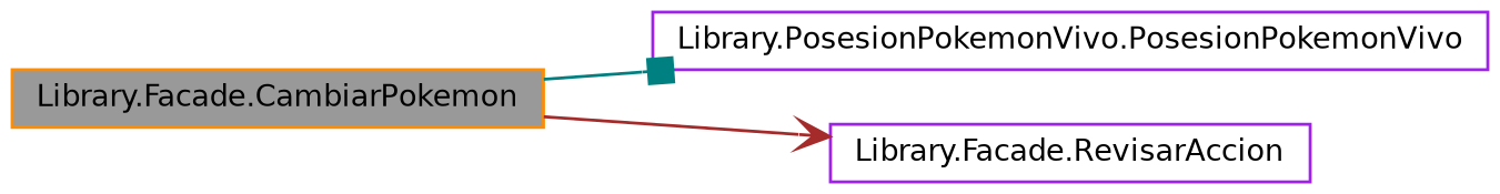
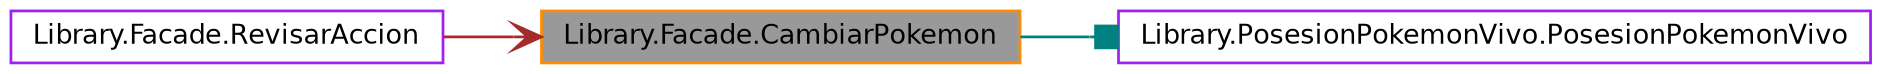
  digraph {
    rankdir=LR
    node [color=purple fillcolor=white fontname=Helvetica fontsize=10 shape=box style=filled]
    edge [fontname=Helvetica fontsize=10 labelfontname=Helvetica labelfontsize=10 style=solid]
    n1 [color=darkorange fillcolor=grey60 fontcolor=black height=0.2 label="Library.Facade.CambiarPokemon" width=0.4]
    n2 [height=0.2 label="Library.PosesionPokemonVivo.PosesionPokemonVivo" width=0.4]
    n3 [height=0.2 label="Library.Facade.RevisarAccion" width=0.4]
    n1 -> n2 [arrowhead=box color=teal]
-   n1 -> n3 [arrowhead=vee color=brown]
+   n3 -> n1 [arrowhead=vee color=brown]
  }
